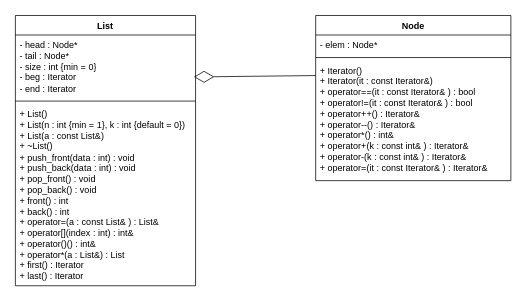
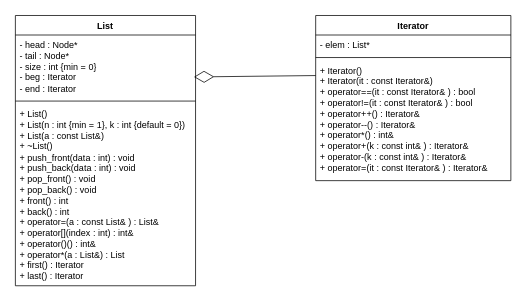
  <mxCell id="0" />
  <mxCell id="1" parent="0" />
  <mxCell id="2" value="List" style="swimlane;fontStyle=1;align=center;verticalAlign=top;childLayout=stackLayout;horizontal=1;startSize=26;horizontalStack=0;resizeParent=1;resizeParentMax=0;resizeLast=0;collapsible=1;marginBottom=0;whiteSpace=wrap;html=1;" parent="1" vertex="1"><mxGeometry x="20" y="20" width="240" height="360" as="geometry" /></mxCell>
  <mxCell id="3" value="&lt;div&gt;- head :&amp;nbsp;&lt;span style=&quot;background-color: initial;&quot;&gt;Node*&lt;/span&gt;&lt;span style=&quot;background-color: initial;&quot;&gt;&amp;nbsp;&lt;/span&gt;&lt;/div&gt;&lt;div&gt;- tail :&amp;nbsp;&lt;span style=&quot;background-color: initial;&quot;&gt;Node*&amp;nbsp;&lt;/span&gt;&lt;/div&gt;&lt;div&gt;- size :&amp;nbsp;&lt;span style=&quot;background-color: initial;&quot;&gt;int&lt;/span&gt;&lt;span style=&quot;background-color: initial;&quot;&gt;&amp;nbsp;&lt;/span&gt;&lt;span style=&quot;background-color: initial;&quot;&gt;{min = 0}&lt;/span&gt;&lt;/div&gt;&lt;div&gt;- beg :&amp;nbsp;&lt;span style=&quot;background-color: initial;&quot;&gt;Iterator&lt;/span&gt;&lt;span style=&quot;background-color: initial;&quot;&gt;&amp;nbsp;&lt;/span&gt;&lt;/div&gt;&lt;div&gt;- end :&amp;nbsp;&lt;span style=&quot;background-color: initial;&quot;&gt;Iterator&lt;/span&gt;&lt;span style=&quot;background-color: initial;&quot;&gt;&amp;nbsp;&lt;/span&gt;&lt;/div&gt;" style="text;strokeColor=none;fillColor=none;align=left;verticalAlign=top;spacingLeft=4;spacingRight=4;overflow=hidden;rotatable=0;points=[[0,0.5],[1,0.5]];portConstraint=eastwest;whiteSpace=wrap;html=1;" parent="2" vertex="1"><mxGeometry y="26" width="240" height="84" as="geometry" /></mxCell>
  <mxCell id="4" value="" style="line;strokeWidth=1;fillColor=none;align=left;verticalAlign=middle;spacingTop=-1;spacingLeft=3;spacingRight=3;rotatable=0;labelPosition=right;points=[];portConstraint=eastwest;strokeColor=inherit;" parent="2" vertex="1"><mxGeometry y="110" width="240" height="8" as="geometry" /></mxCell>
  <mxCell id="5" value="&lt;div&gt;+ List()&lt;/div&gt;&lt;div&gt;+ List(n :&amp;nbsp;&lt;span style=&quot;background-color: initial;&quot;&gt;int&lt;/span&gt;&lt;span style=&quot;background-color: initial;&quot;&gt;&amp;nbsp;{min = 1}&lt;/span&gt;&lt;span style=&quot;background-color: initial;&quot;&gt;, k :&amp;nbsp;&lt;/span&gt;&lt;span style=&quot;background-color: initial;&quot;&gt;int&lt;/span&gt;&lt;span style=&quot;background-color: initial;&quot;&gt;&amp;nbsp;{default = 0}&lt;/span&gt;&lt;span style=&quot;background-color: initial;&quot;&gt;)&lt;/span&gt;&lt;/div&gt;&lt;div&gt;+ List(a :&amp;nbsp;&lt;span style=&quot;background-color: initial;&quot;&gt;const List&amp;amp;&lt;/span&gt;&lt;span style=&quot;background-color: initial;&quot;&gt;)&lt;/span&gt;&lt;/div&gt;&lt;div&gt;+ ~List()&lt;/div&gt;&lt;div&gt;+ push_front(data :&amp;nbsp;&lt;span style=&quot;background-color: initial;&quot;&gt;int&lt;/span&gt;&lt;span style=&quot;background-color: initial;&quot;&gt;) :&amp;nbsp;&lt;/span&gt;&lt;span style=&quot;background-color: initial;&quot;&gt;void&lt;/span&gt;&lt;span style=&quot;background-color: initial;&quot;&gt;&amp;nbsp;&lt;/span&gt;&lt;/div&gt;&lt;div&gt;+ push_back(data :&amp;nbsp;&lt;span style=&quot;background-color: initial;&quot;&gt;int&lt;/span&gt;&lt;span style=&quot;background-color: initial;&quot;&gt;) :&amp;nbsp;&lt;/span&gt;&lt;span style=&quot;background-color: initial;&quot;&gt;void&lt;/span&gt;&lt;span style=&quot;background-color: initial;&quot;&gt;&amp;nbsp;&lt;/span&gt;&lt;/div&gt;&lt;div&gt;+ pop_front() :&amp;nbsp;&lt;span style=&quot;background-color: initial;&quot;&gt;void&lt;/span&gt;&lt;span style=&quot;background-color: initial;&quot;&gt;&amp;nbsp;&lt;/span&gt;&lt;/div&gt;&lt;div&gt;+ pop_back() :&amp;nbsp;&lt;span style=&quot;background-color: initial;&quot;&gt;void&lt;/span&gt;&lt;span style=&quot;background-color: initial;&quot;&gt;&amp;nbsp;&lt;/span&gt;&lt;/div&gt;&lt;div&gt;+ front() :&amp;nbsp;&lt;span style=&quot;background-color: initial;&quot;&gt;int&lt;/span&gt;&lt;/div&gt;&lt;div&gt;+ back() :&amp;nbsp;&lt;span style=&quot;background-color: initial;&quot;&gt;int&lt;/span&gt;&lt;span style=&quot;background-color: initial;&quot;&gt;&amp;nbsp;&lt;/span&gt;&lt;/div&gt;&lt;div&gt;+ operator=(a :&amp;nbsp;&lt;span style=&quot;background-color: initial;&quot;&gt;const List&amp;amp;&lt;/span&gt;&lt;span style=&quot;background-color: initial;&quot;&gt;&amp;nbsp;&lt;/span&gt;&lt;span style=&quot;background-color: initial;&quot;&gt;) :&amp;nbsp;&lt;/span&gt;&lt;span style=&quot;background-color: initial;&quot;&gt;List&amp;amp;&lt;/span&gt;&lt;span style=&quot;background-color: initial;&quot;&gt;&amp;nbsp;&lt;/span&gt;&lt;/div&gt;&lt;div&gt;+ operator[](index :&amp;nbsp;&lt;span style=&quot;background-color: initial;&quot;&gt;int&lt;/span&gt;&lt;span style=&quot;background-color: initial;&quot;&gt;) :&amp;nbsp;&lt;/span&gt;&lt;span style=&quot;background-color: initial;&quot;&gt;int&amp;amp;&lt;/span&gt;&lt;span style=&quot;background-color: initial;&quot;&gt;&amp;nbsp;&lt;/span&gt;&lt;/div&gt;&lt;div&gt;+ operator()() :&amp;nbsp;&lt;span style=&quot;background-color: initial;&quot;&gt;int&amp;amp;&lt;/span&gt;&lt;span style=&quot;background-color: initial;&quot;&gt;&amp;nbsp;&lt;/span&gt;&lt;/div&gt;&lt;div&gt;+ operator*(a :&amp;nbsp;&lt;span style=&quot;background-color: initial;&quot;&gt;List&amp;amp;&lt;/span&gt;&lt;span style=&quot;background-color: initial;&quot;&gt;) :&amp;nbsp;&lt;/span&gt;&lt;span style=&quot;background-color: initial;&quot;&gt;List&lt;/span&gt;&lt;span style=&quot;background-color: initial;&quot;&gt;&amp;nbsp;&lt;/span&gt;&lt;/div&gt;&lt;div&gt;+ first() :&amp;nbsp;&lt;span style=&quot;background-color: initial;&quot;&gt;Iterator&lt;/span&gt;&lt;span style=&quot;background-color: initial;&quot;&gt;&amp;nbsp;&lt;/span&gt;&lt;/div&gt;&lt;div&gt;+ last() :&amp;nbsp;&lt;span style=&quot;background-color: initial;&quot;&gt;Iterator&lt;/span&gt;&lt;span style=&quot;background-color: initial;&quot;&gt;&amp;nbsp;&lt;/span&gt;&lt;/div&gt;" style="text;strokeColor=none;fillColor=none;align=left;verticalAlign=top;spacingLeft=4;spacingRight=4;overflow=hidden;rotatable=0;points=[[0,0.5],[1,0.5]];portConstraint=eastwest;whiteSpace=wrap;html=1;" parent="2" vertex="1"><mxGeometry y="118" width="240" height="242" as="geometry" /></mxCell>
- <mxCell id="6" value="Node" style="swimlane;fontStyle=1;align=center;verticalAlign=top;childLayout=stackLayout;horizontal=1;startSize=26;horizontalStack=0;resizeParent=1;resizeParentMax=0;resizeLast=0;collapsible=1;marginBottom=0;whiteSpace=wrap;html=1;" parent="1" vertex="1"><mxGeometry x="420" y="20" width="260" height="220" as="geometry" /></mxCell>
- <mxCell id="7" value="- elem : Node*" style="text;strokeColor=none;fillColor=none;align=left;verticalAlign=top;spacingLeft=4;spacingRight=4;overflow=hidden;rotatable=0;points=[[0,0.5],[1,0.5]];portConstraint=eastwest;whiteSpace=wrap;html=1;" parent="6" vertex="1"><mxGeometry y="26" width="260" height="26" as="geometry" /></mxCell>
+ <mxCell id="6" value="Iterator" style="swimlane;fontStyle=1;align=center;verticalAlign=top;childLayout=stackLayout;horizontal=1;startSize=26;horizontalStack=0;resizeParent=1;resizeParentMax=0;resizeLast=0;collapsible=1;marginBottom=0;whiteSpace=wrap;html=1;" parent="1" vertex="1"><mxGeometry x="420" y="20" width="260" height="220" as="geometry" /></mxCell>
+ <mxCell id="7" value="- elem : List*" style="text;strokeColor=none;fillColor=none;align=left;verticalAlign=top;spacingLeft=4;spacingRight=4;overflow=hidden;rotatable=0;points=[[0,0.5],[1,0.5]];portConstraint=eastwest;whiteSpace=wrap;html=1;" parent="6" vertex="1"><mxGeometry y="26" width="260" height="26" as="geometry" /></mxCell>
  <mxCell id="8" value="" style="line;strokeWidth=1;fillColor=none;align=left;verticalAlign=middle;spacingTop=-1;spacingLeft=3;spacingRight=3;rotatable=0;labelPosition=right;points=[];portConstraint=eastwest;strokeColor=inherit;" parent="6" vertex="1"><mxGeometry y="52" width="260" height="8" as="geometry" /></mxCell>
  <mxCell id="9" value="+&amp;nbsp;Iterator()&lt;div&gt;+&amp;nbsp;Iterator(it :&amp;nbsp;&lt;span style=&quot;background-color: initial;&quot;&gt;const Iterator&amp;amp;&lt;/span&gt;&lt;span style=&quot;background-color: initial;&quot;&gt;)&lt;/span&gt;&lt;/div&gt;&lt;div&gt;&lt;span style=&quot;background-color: initial;&quot;&gt;+ operator==(it :&amp;nbsp;&lt;/span&gt;&lt;span style=&quot;background-color: initial;&quot;&gt;const Iterator&amp;amp;&lt;/span&gt;&lt;span style=&quot;background-color: initial;&quot;&gt;&amp;nbsp;&lt;/span&gt;&lt;span style=&quot;background-color: initial;&quot;&gt;) :&amp;nbsp;&lt;/span&gt;&lt;span style=&quot;background-color: initial;&quot;&gt;bool&lt;/span&gt;&lt;/div&gt;&lt;div&gt;&lt;span style=&quot;background-color: initial;&quot;&gt;+&amp;nbsp;&lt;/span&gt;&lt;span style=&quot;background-color: initial;&quot;&gt;operator!=(it :&amp;nbsp;&lt;/span&gt;&lt;span style=&quot;background-color: initial;&quot;&gt;const Iterator&amp;amp;&lt;/span&gt;&lt;span style=&quot;background-color: initial;&quot;&gt;&amp;nbsp;&lt;/span&gt;&lt;span style=&quot;background-color: initial;&quot;&gt;) :&amp;nbsp;&lt;/span&gt;&lt;span style=&quot;background-color: initial;&quot;&gt;bool&lt;/span&gt;&lt;/div&gt;&lt;div&gt;&lt;span style=&quot;background-color: initial;&quot;&gt;+ operator++()&lt;/span&gt;&lt;span style=&quot;background-color: initial;&quot;&gt;&amp;nbsp;:&amp;nbsp;&lt;/span&gt;&lt;span style=&quot;background-color: initial;&quot;&gt;Iterator&amp;amp;&lt;/span&gt;&lt;span style=&quot;background-color: initial;&quot;&gt;&amp;nbsp;&lt;/span&gt;&lt;/div&gt;&lt;div&gt;&lt;span style=&quot;background-color: initial;&quot;&gt;+&amp;nbsp;&lt;/span&gt;&lt;span style=&quot;background-color: initial;&quot;&gt;operator--()&lt;/span&gt;&lt;span style=&quot;background-color: initial;&quot;&gt;&amp;nbsp;:&amp;nbsp;&lt;/span&gt;&lt;span style=&quot;background-color: initial;&quot;&gt;Iterator&amp;amp;&lt;/span&gt;&lt;span style=&quot;background-color: initial;&quot;&gt;&amp;nbsp;&lt;/span&gt;&lt;/div&gt;&lt;div&gt;&lt;span style=&quot;background-color: initial;&quot;&gt;+&amp;nbsp;&lt;/span&gt;&lt;span style=&quot;background-color: initial;&quot;&gt;operator*() :&amp;nbsp;&lt;/span&gt;&lt;span style=&quot;background-color: initial;&quot;&gt;int&amp;amp;&lt;/span&gt;&lt;/div&gt;&lt;div&gt;&lt;span style=&quot;background-color: initial;&quot;&gt;+ operator+(k :&amp;nbsp;&lt;/span&gt;&lt;span style=&quot;background-color: initial;&quot;&gt;const int&amp;amp;&lt;/span&gt;&lt;span style=&quot;background-color: initial;&quot;&gt;&amp;nbsp;&lt;/span&gt;&lt;span style=&quot;background-color: initial;&quot;&gt;) :&amp;nbsp;&lt;/span&gt;&lt;span style=&quot;background-color: initial;&quot;&gt;Iterator&amp;amp;&lt;/span&gt;&lt;/div&gt;&lt;div&gt;&lt;span style=&quot;background-color: initial;&quot;&gt;+ operator-(k :&amp;nbsp;&lt;/span&gt;&lt;span style=&quot;background-color: initial;&quot;&gt;const int&amp;amp;&lt;/span&gt;&lt;span style=&quot;background-color: initial;&quot;&gt;&amp;nbsp;&lt;/span&gt;&lt;span style=&quot;background-color: initial;&quot;&gt;)&lt;/span&gt;&lt;span style=&quot;background-color: initial;&quot;&gt;&amp;nbsp;:&amp;nbsp;&lt;/span&gt;&lt;span style=&quot;background-color: initial;&quot;&gt;Iterator&amp;amp;&lt;/span&gt;&lt;/div&gt;&lt;div&gt;&lt;span style=&quot;background-color: initial;&quot;&gt;+&amp;nbsp;&lt;/span&gt;&lt;span style=&quot;background-color: initial;&quot;&gt;operator=(it :&amp;nbsp;&lt;/span&gt;&lt;span style=&quot;background-color: initial;&quot;&gt;const Iterator&amp;amp;&lt;/span&gt;&lt;span style=&quot;background-color: initial;&quot;&gt;&amp;nbsp;&lt;/span&gt;&lt;span style=&quot;background-color: initial;&quot;&gt;) :&amp;nbsp;&lt;/span&gt;&lt;span style=&quot;background-color: initial;&quot;&gt;Iterator&amp;amp;&lt;/span&gt;&lt;span style=&quot;background-color: initial;&quot;&gt;&amp;nbsp;&lt;/span&gt;&lt;span style=&quot;background-color: initial;&quot;&gt;&amp;nbsp;&lt;/span&gt;&lt;/div&gt;" style="text;strokeColor=none;fillColor=none;align=left;verticalAlign=top;spacingLeft=4;spacingRight=4;overflow=hidden;rotatable=0;points=[[0,0.5],[1,0.5]];portConstraint=eastwest;whiteSpace=wrap;html=1;" parent="6" vertex="1"><mxGeometry y="60" width="260" height="160" as="geometry" /></mxCell>
  <mxCell id="10" value="" style="endArrow=diamondThin;endFill=0;endSize=24;html=1;rounded=0;entryX=0.991;entryY=0.665;entryDx=0;entryDy=0;entryPerimeter=0;" edge="1" parent="1" target="3"><mxGeometry width="160" relative="1" as="geometry"><mxPoint x="420" y="100" as="sourcePoint" /><mxPoint x="260" y="98" as="targetPoint" /></mxGeometry></mxCell>
